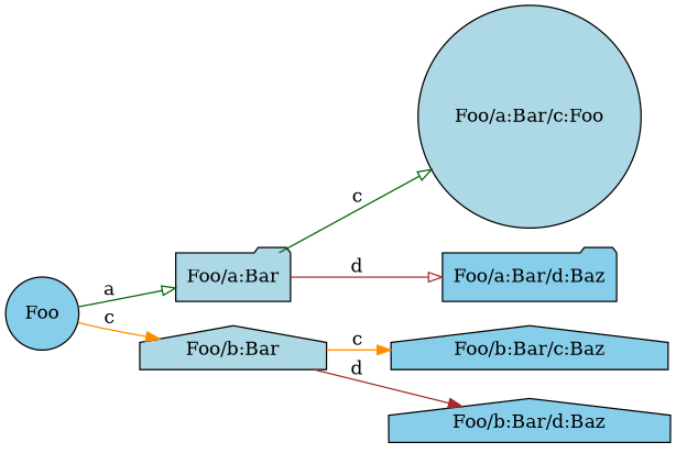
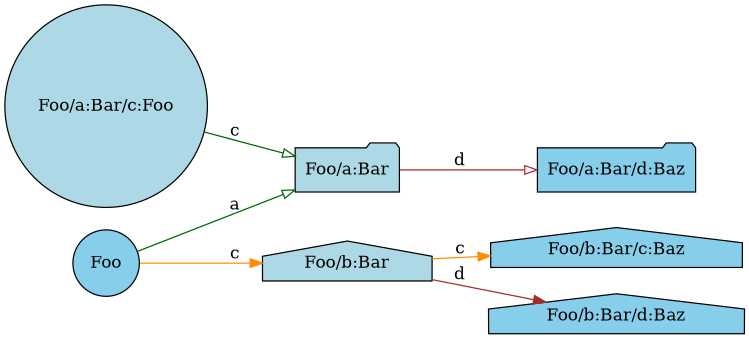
  digraph {
    rankdir=LR
    node [fillcolor=skyblue shape=house style=filled]
    edge [arrowhead=onormal color=darkgreen]
    "Foo/a:Bar" [fillcolor=lightblue shape=folder]
    "Foo/b:Bar" [fillcolor=lightblue]
    n3 [fillcolor=lightblue label="Foo/a:Bar/c:Foo" shape=circle]
    "Foo/a:Bar/d:Baz" [shape=folder]
    "Foo/b:Bar/c:Baz"
    "Foo/b:Bar/d:Baz"
    Foo [shape=circle]
    subgraph sub_1 {
      Foo
      subgraph sub_2 {
        "Foo/a:Bar"
        "Foo/b:Bar"
      }
      subgraph sub_3 {
        n3
        "Foo/a:Bar/d:Baz"
        "Foo/b:Bar/c:Baz"
        "Foo/b:Bar/d:Baz"
      }
    }
-   "Foo/a:Bar" -> n3 [label=c]
+   n3 -> "Foo/a:Bar" [label=c]
    "Foo/a:Bar" -> "Foo/a:Bar/d:Baz" [color=brown label=d]
    "Foo/b:Bar" -> "Foo/b:Bar/c:Baz" [arrowhead=normal color=darkorange label=c]
    "Foo/b:Bar" -> "Foo/b:Bar/d:Baz" [arrowhead=normal color=brown label=d]
    Foo -> "Foo/a:Bar" [label=a]
    Foo -> "Foo/b:Bar" [arrowhead=normal color=darkorange label=c]
  }
